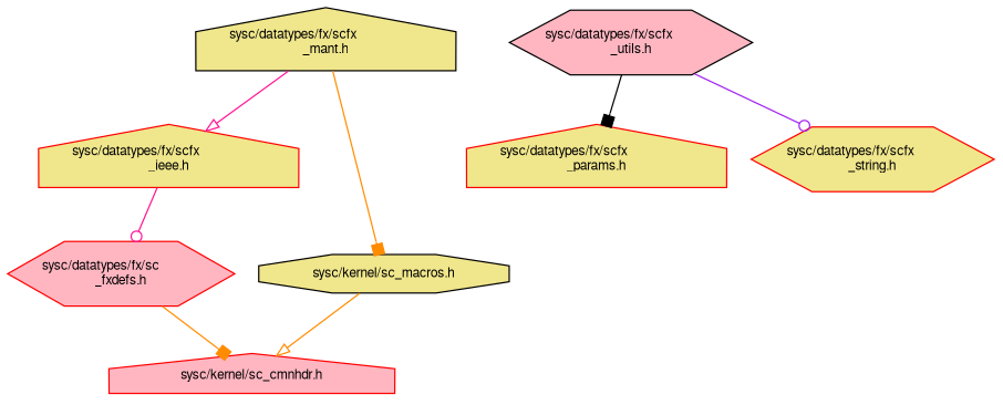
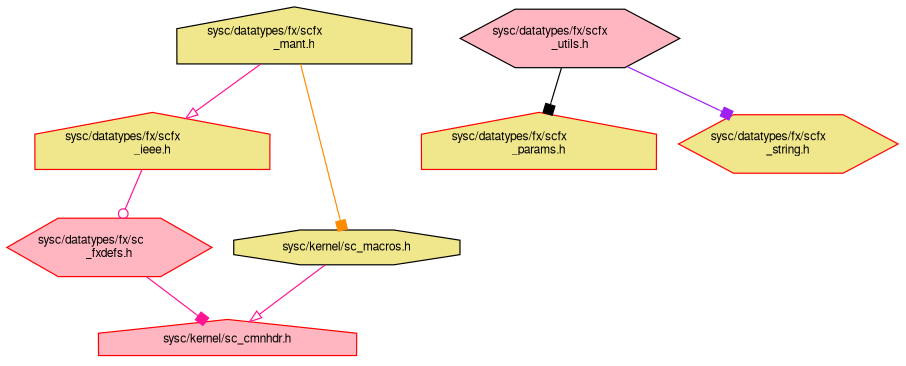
  digraph {
    node [color=red fillcolor=khaki fontname=FreeSans fontsize=10 shape=house style=filled]
    edge [arrowhead=box color=darkorange fontname=FreeSans fontsize=10 labelfontname=FreeSans labelfontsize=10 style=solid]
    n1 [color=black fontcolor=black height=0.2 label="sysc/datatypes/fx/scfx\l_mant.h" width=0.4]
    n2 [height=0.2 label="sysc/datatypes/fx/scfx\l_ieee.h" width=0.4]
    n3 [color=black height=0.2 label="sysc/kernel/sc_macros.h" shape=octagon width=0.4]
    n4 [fillcolor=lightpink height=0.2 label="sysc/datatypes/fx/sc\l_fxdefs.h" shape=hexagon width=0.4]
    n5 [color=black fillcolor=lightpink height=0.2 label="sysc/datatypes/fx/scfx\l_utils.h" shape=hexagon width=0.4]
    n6 [height=0.2 label="sysc/datatypes/fx/scfx\l_params.h" width=0.4]
    n7 [height=0.2 label="sysc/datatypes/fx/scfx\l_string.h" shape=hexagon width=0.4]
    n8 [fillcolor=lightpink height=0.2 label="sysc/kernel/sc_cmnhdr.h" width=0.4]
    n1 -> n2 [arrowhead=onormal color=deeppink]
    n1 -> n3
    n2 -> n4 [arrowhead=odot color=deeppink]
-   n3 -> n8 [arrowhead=onormal]
-   n4 -> n8
+   n3 -> n8 [arrowhead=onormal color=deeppink]
+   n4 -> n8 [color=deeppink]
    n5 -> n6 [color=black]
-   n5 -> n7 [arrowhead=odot color=purple]
+   n5 -> n7 [color=purple]
  }
